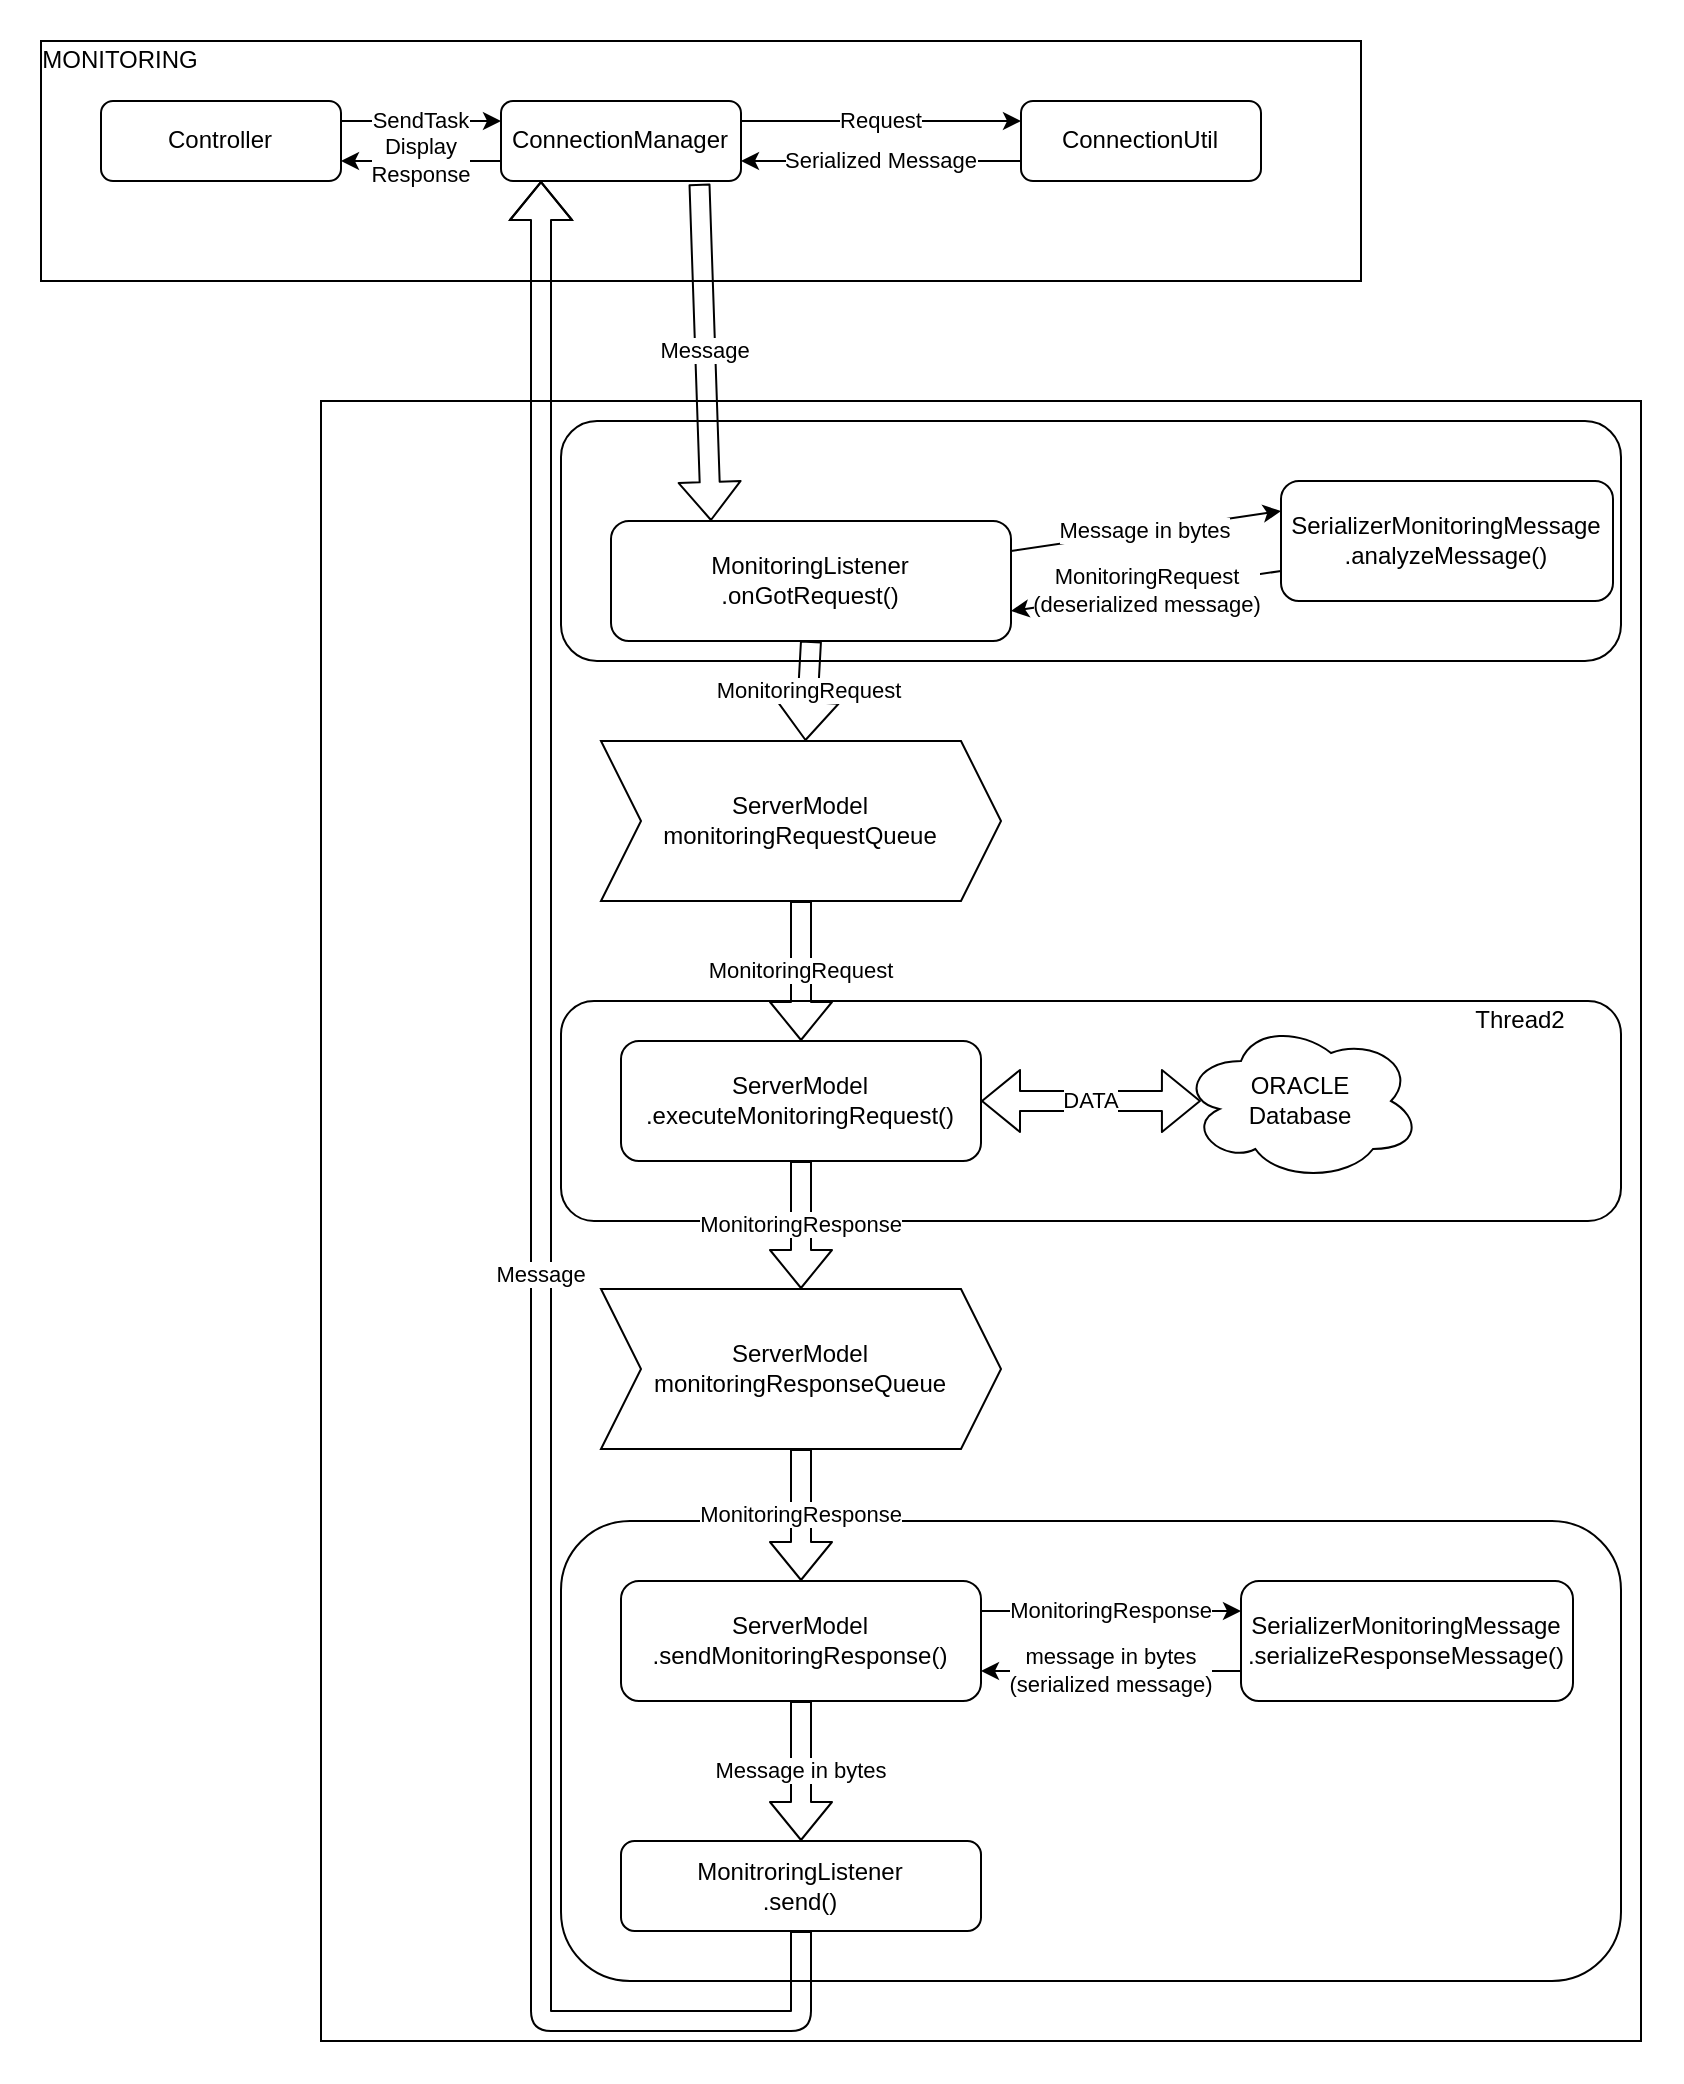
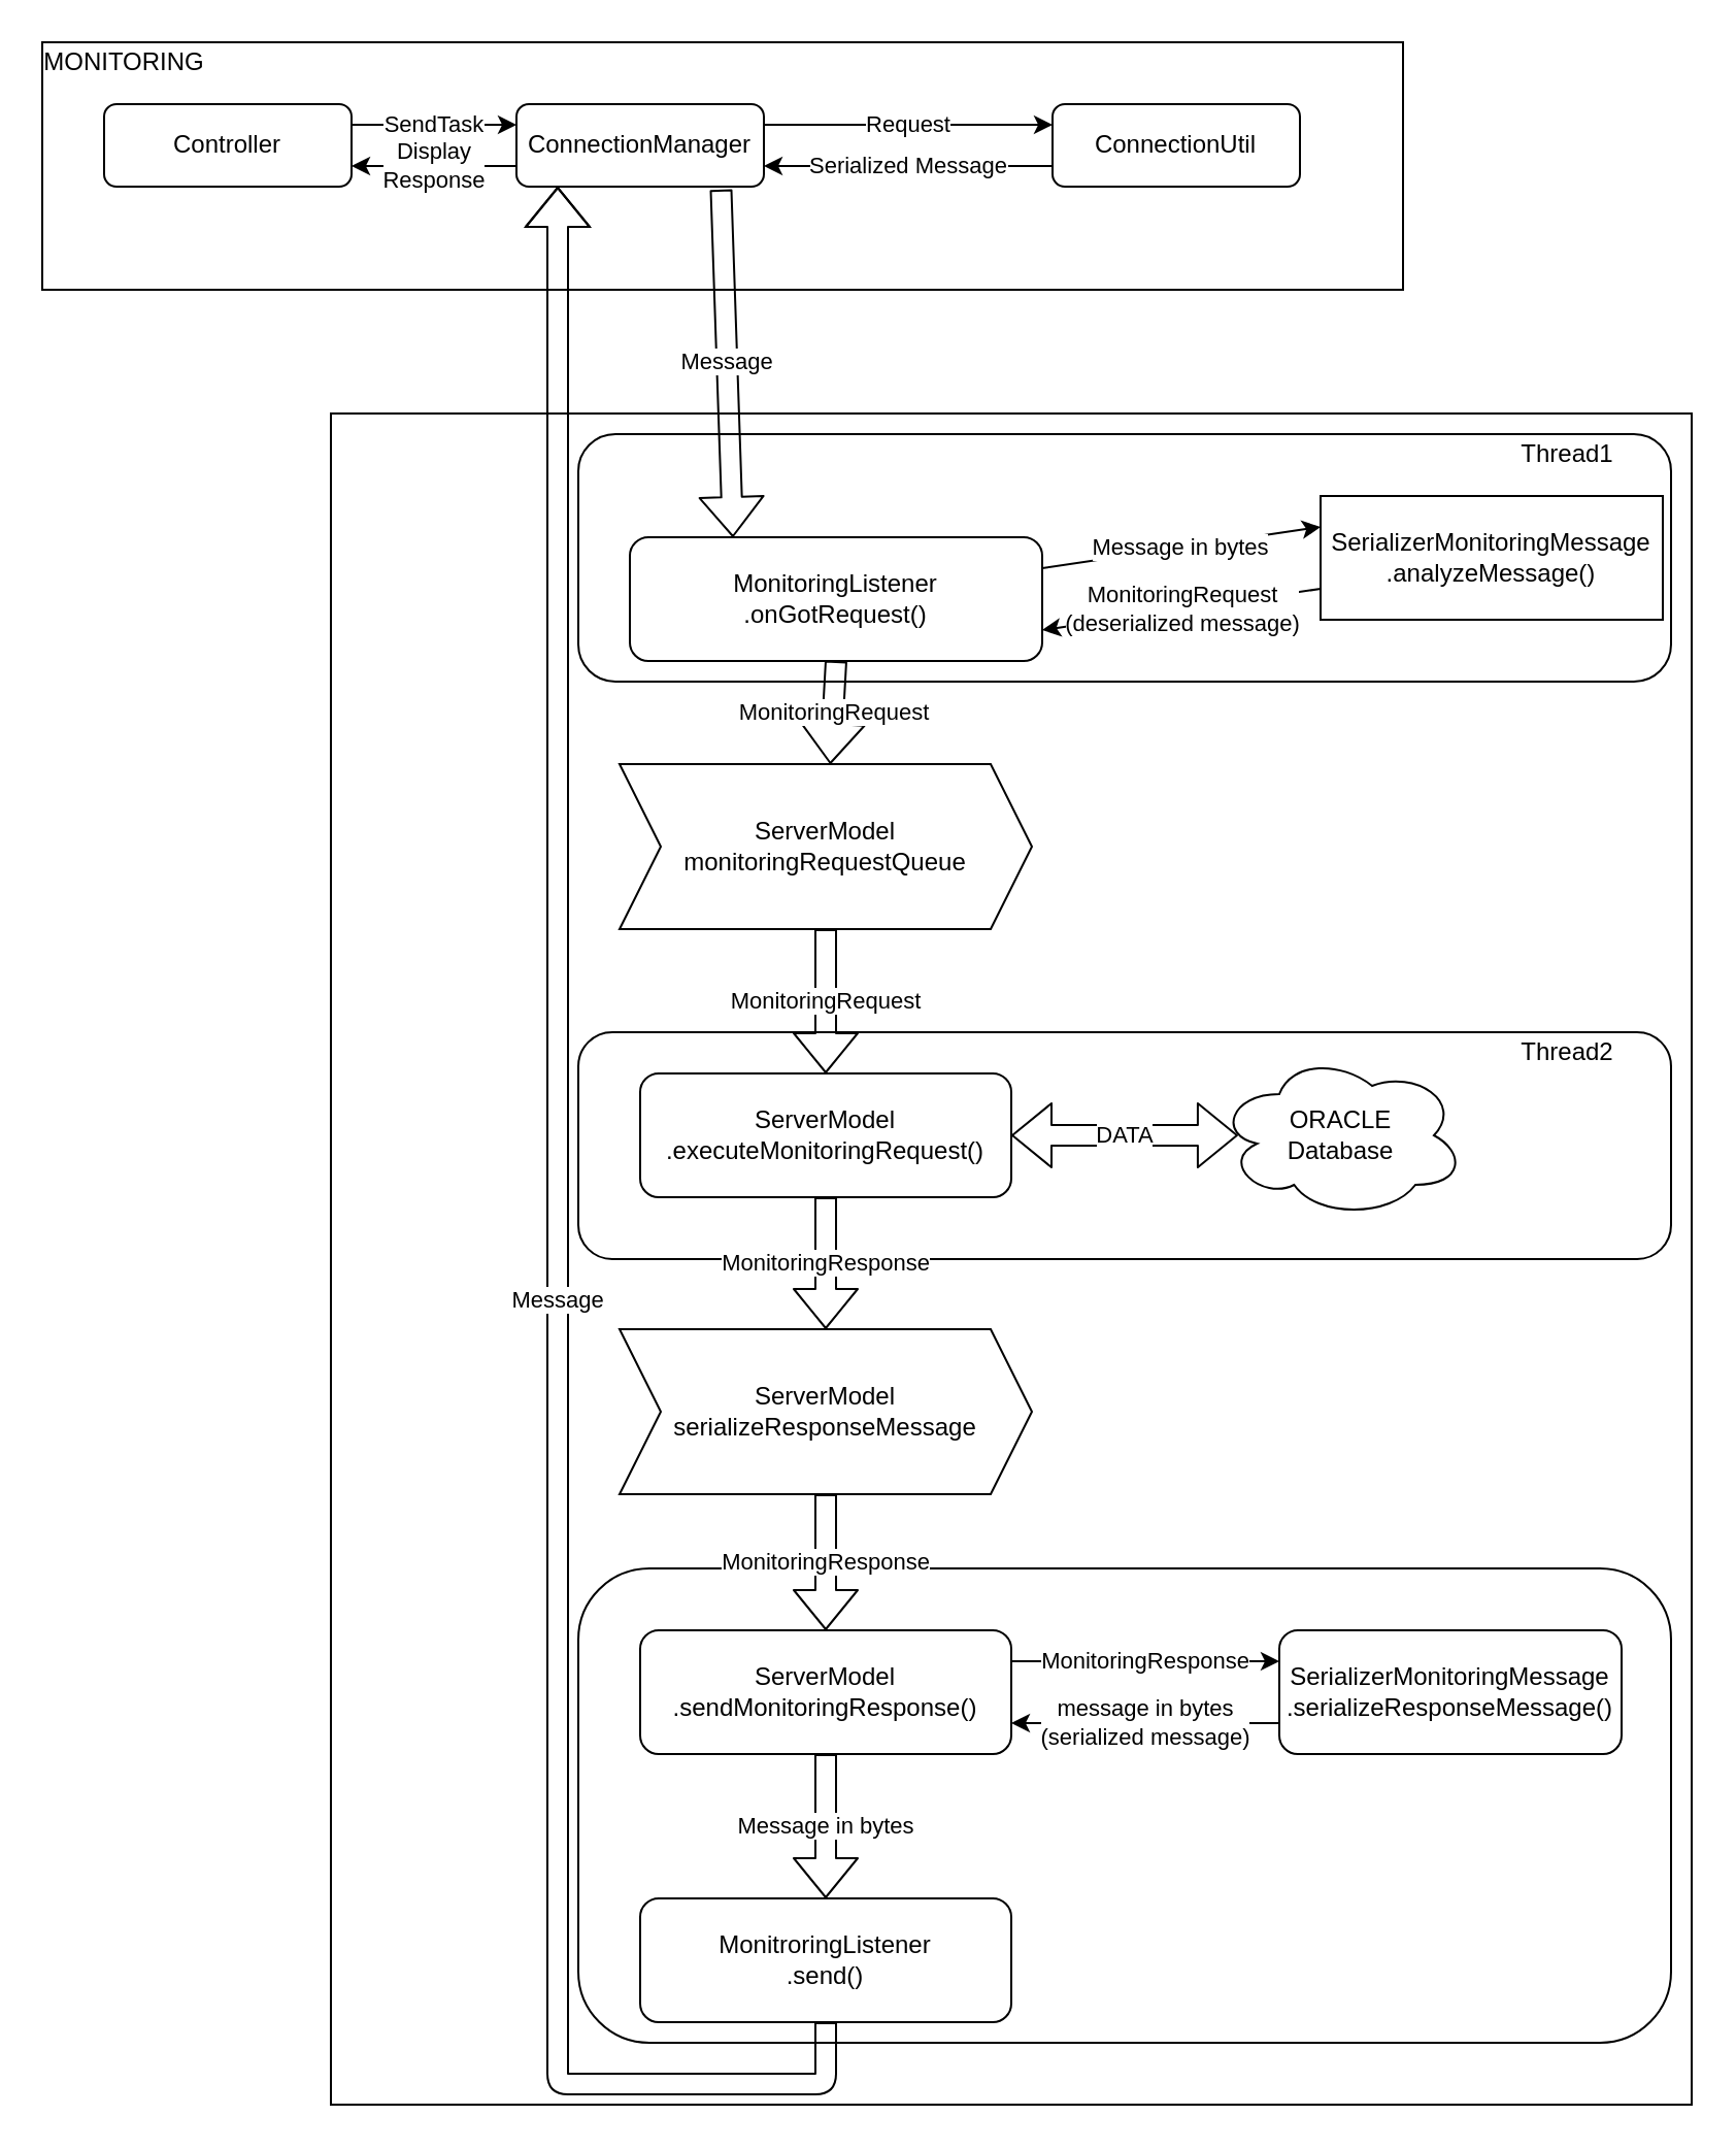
  <mxCell id="0" />
  <mxCell id="1" parent="0" />
  <mxCell id="2" value="" style="rounded=0;whiteSpace=wrap;html=1;" vertex="1" parent="1"><mxGeometry x="160" y="200" width="660" height="820" as="geometry" /></mxCell>
  <mxCell id="3" value="" style="rounded=1;whiteSpace=wrap;html=1;" vertex="1" parent="1"><mxGeometry x="280" y="760" width="530" height="230" as="geometry" /></mxCell>
  <mxCell id="4" value="" style="rounded=1;whiteSpace=wrap;html=1;" vertex="1" parent="1"><mxGeometry x="280" y="500" width="530" height="110" as="geometry" /></mxCell>
  <mxCell id="5" value="" style="rounded=1;whiteSpace=wrap;html=1;" vertex="1" parent="1"><mxGeometry x="280" y="210" width="530" height="120" as="geometry" /></mxCell>
  <mxCell id="6" value="" style="rounded=0;whiteSpace=wrap;html=1;" vertex="1" parent="1"><mxGeometry y="20" width="660" height="120" as="geometry" x="20" /></mxCell>
  <mxCell id="7" value="Controller" style="rounded=1;whiteSpace=wrap;html=1;fontSize=12;glass=0;strokeWidth=1;shadow=0;" parent="1" vertex="1"><mxGeometry x="50" y="50" width="120" height="40" as="geometry" /></mxCell>
  <mxCell id="8" value="ConnectionManager" style="rounded=1;whiteSpace=wrap;html=1;" vertex="1" parent="1"><mxGeometry x="250" y="50" width="120" height="40" as="geometry" /></mxCell>
  <mxCell id="9" value="ConnectionUtil" style="rounded=1;whiteSpace=wrap;html=1;" vertex="1" parent="1"><mxGeometry x="510" y="50" width="120" height="40" as="geometry" /></mxCell>
  <mxCell id="10" value="SendTask" style="endArrow=classic;html=1;exitX=1;exitY=0.25;exitDx=0;exitDy=0;entryX=0;entryY=0.25;entryDx=0;entryDy=0;" edge="1" parent="1" source="7" target="8"><mxGeometry width="50" height="50" relative="1" as="geometry"><mxPoint x="320" y="250" as="sourcePoint" /><mxPoint x="370" y="200" as="targetPoint" /><Array as="points" /></mxGeometry></mxCell>
  <mxCell id="11" value="Request" style="endArrow=classic;html=1;exitX=1;exitY=0.25;exitDx=0;exitDy=0;entryX=0;entryY=0.25;entryDx=0;entryDy=0;" edge="1" parent="1" source="8" target="9"><mxGeometry width="50" height="50" relative="1" as="geometry"><mxPoint x="320" y="250" as="sourcePoint" /><mxPoint x="370" y="200" as="targetPoint" /></mxGeometry></mxCell>
  <mxCell id="12" value="Serialized Message" style="endArrow=classic;html=1;exitX=0;exitY=0.75;exitDx=0;exitDy=0;entryX=1;entryY=0.75;entryDx=0;entryDy=0;" edge="1" parent="1" source="9" target="8"><mxGeometry width="50" height="50" relative="1" as="geometry"><mxPoint x="320" y="250" as="sourcePoint" /><mxPoint x="370" y="200" as="targetPoint" /></mxGeometry></mxCell>
  <mxCell id="13" value="MonitoringListener&lt;br&gt;.onGotRequest()" style="rounded=1;whiteSpace=wrap;html=1;" vertex="1" parent="1"><mxGeometry x="305" y="260" width="200" height="60" as="geometry" /></mxCell>
  <mxCell id="14" value="Message" style="shape=flexArrow;endArrow=classic;html=1;entryX=0.25;entryY=0;entryDx=0;entryDy=0;exitX=0.827;exitY=1.036;exitDx=0;exitDy=0;exitPerimeter=0;" edge="1" parent="1" source="8" target="13"><mxGeometry width="50" height="50" relative="1" as="geometry"><mxPoint x="150" y="150" as="sourcePoint" /><mxPoint x="150" y="190" as="targetPoint" /></mxGeometry></mxCell>
- <mxCell id="15" value="SerializerMonitoringMessage&lt;br&gt;.analyzeMessage()" style="rounded=1;whiteSpace=wrap;html=1;" vertex="1" parent="1"><mxGeometry x="640" y="240" width="166" height="60" as="geometry" /></mxCell>
+ <mxCell id="15" value="SerializerMonitoringMessage&lt;br&gt;.analyzeMessage()" style="whiteSpace=wrap;html=1;rounded=0;" vertex="1" parent="1"><mxGeometry x="640" y="240" width="166" height="60" as="geometry" /></mxCell>
  <mxCell id="16" value="Message in bytes" style="endArrow=classic;html=1;exitX=1;exitY=0.25;exitDx=0;exitDy=0;entryX=0;entryY=0.25;entryDx=0;entryDy=0;" edge="1" parent="1" source="13" target="15"><mxGeometry width="50" height="50" relative="1" as="geometry"><mxPoint x="320" y="250" as="sourcePoint" /><mxPoint x="370" y="200" as="targetPoint" /></mxGeometry></mxCell>
  <mxCell id="17" value="MonitoringRequest&lt;br&gt;(deserialized message)" style="endArrow=classic;html=1;exitX=0;exitY=0.75;exitDx=0;exitDy=0;entryX=1;entryY=0.75;entryDx=0;entryDy=0;" edge="1" parent="1" source="15" target="13"><mxGeometry width="50" height="50" relative="1" as="geometry"><mxPoint x="320" y="250" as="sourcePoint" /><mxPoint x="370" y="200" as="targetPoint" /></mxGeometry></mxCell>
  <mxCell id="18" value="ServerModel&lt;br&gt;monitoringRequestQueue" style="shape=step;perimeter=stepPerimeter;whiteSpace=wrap;html=1;fixedSize=1;" vertex="1" parent="1"><mxGeometry x="300" y="370" width="200" height="80" as="geometry" /></mxCell>
  <mxCell id="19" value="MonitoringRequest" style="shape=flexArrow;endArrow=classic;html=1;exitX=0.5;exitY=1;exitDx=0;exitDy=0;" edge="1" parent="1" source="13" target="18"><mxGeometry width="50" height="50" relative="1" as="geometry"><mxPoint x="400" y="310" as="sourcePoint" /><mxPoint x="450" y="260" as="targetPoint" /></mxGeometry></mxCell>
  <mxCell id="20" value="ServerModel&lt;br&gt;.executeMonitoringRequest()" style="rounded=1;whiteSpace=wrap;html=1;" vertex="1" parent="1"><mxGeometry x="310" y="520" width="180" height="60" as="geometry" /></mxCell>
  <mxCell id="21" value="MonitoringRequest" style="shape=flexArrow;endArrow=classic;html=1;exitX=0.5;exitY=1;exitDx=0;exitDy=0;" edge="1" parent="1" source="18" target="20"><mxGeometry width="50" height="50" relative="1" as="geometry"><mxPoint x="590" y="460" as="sourcePoint" /><mxPoint x="640" y="410" as="targetPoint" /></mxGeometry></mxCell>
  <mxCell id="22" value="ORACLE&lt;br&gt;Database" style="ellipse;shape=cloud;whiteSpace=wrap;html=1;" vertex="1" parent="1"><mxGeometry x="590" y="510" width="120" height="80" as="geometry" /></mxCell>
  <mxCell id="23" value="DATA" style="shape=flexArrow;endArrow=classic;startArrow=classic;html=1;exitX=1;exitY=0.5;exitDx=0;exitDy=0;entryX=0.083;entryY=0.5;entryDx=0;entryDy=0;entryPerimeter=0;" edge="1" parent="1" source="20" target="22"><mxGeometry width="50" height="50" relative="1" as="geometry"><mxPoint x="510" y="580" as="sourcePoint" /><mxPoint x="560" y="530" as="targetPoint" /></mxGeometry></mxCell>
- <mxCell id="24" value="ServerModel&lt;br&gt;monitoringResponseQueue" style="shape=step;perimeter=stepPerimeter;whiteSpace=wrap;html=1;fixedSize=1;" vertex="1" parent="1"><mxGeometry x="300" y="644" width="200" height="80" as="geometry" /></mxCell>
+ <mxCell id="24" value="ServerModel&lt;br&gt;serializeResponseMessage" style="shape=step;perimeter=stepPerimeter;whiteSpace=wrap;html=1;fixedSize=1;" vertex="1" parent="1"><mxGeometry x="300" y="644" width="200" height="80" as="geometry" /></mxCell>
  <mxCell id="25" value="MonitoringResponse" style="shape=flexArrow;endArrow=classic;html=1;exitX=0.5;exitY=1;exitDx=0;exitDy=0;entryX=0.5;entryY=0;entryDx=0;entryDy=0;" edge="1" parent="1" source="20" target="24"><mxGeometry width="50" height="50" relative="1" as="geometry"><mxPoint x="400" y="540" as="sourcePoint" /><mxPoint x="450" y="490" as="targetPoint" /></mxGeometry></mxCell>
  <mxCell id="26" value="ServerModel&lt;br&gt;.sendMonitoringResponse()" style="rounded=1;whiteSpace=wrap;html=1;" vertex="1" parent="1"><mxGeometry x="310" y="790" width="180" height="60" as="geometry" /></mxCell>
  <mxCell id="27" value="MonitoringResponse" style="shape=flexArrow;endArrow=classic;html=1;exitX=0.5;exitY=1;exitDx=0;exitDy=0;entryX=0.5;entryY=0;entryDx=0;entryDy=0;" edge="1" parent="1" source="24" target="26"><mxGeometry width="50" height="50" relative="1" as="geometry"><mxPoint x="530" y="750" as="sourcePoint" /><mxPoint x="530" y="814" as="targetPoint" /></mxGeometry></mxCell>
  <mxCell id="28" value="SerializerMonitoringMessage&lt;br&gt;.serializeResponseMessage()" style="rounded=1;whiteSpace=wrap;html=1;" vertex="1" parent="1"><mxGeometry x="620" y="790" width="166" height="60" as="geometry" /></mxCell>
  <mxCell id="29" value="MonitoringResponse" style="endArrow=classic;html=1;exitX=1;exitY=0.25;exitDx=0;exitDy=0;entryX=0;entryY=0.25;entryDx=0;entryDy=0;" edge="1" parent="1" source="26" target="28"><mxGeometry width="50" height="50" relative="1" as="geometry"><mxPoint x="400" y="690" as="sourcePoint" /><mxPoint x="450" y="640" as="targetPoint" /></mxGeometry></mxCell>
  <mxCell id="30" value="message in bytes&lt;br&gt;(serialized message)" style="endArrow=classic;html=1;exitX=0;exitY=0.75;exitDx=0;exitDy=0;entryX=1;entryY=0.75;entryDx=0;entryDy=0;" edge="1" parent="1" source="28" target="26"><mxGeometry width="50" height="50" relative="1" as="geometry"><mxPoint x="400" y="690" as="sourcePoint" /><mxPoint x="450" y="640" as="targetPoint" /></mxGeometry></mxCell>
  <mxCell id="31" value="Message in bytes" style="shape=flexArrow;endArrow=classic;html=1;entryX=0.5;entryY=0;entryDx=0;entryDy=0;exitX=0.5;exitY=1;exitDx=0;exitDy=0;" edge="1" parent="1" source="26" target="32"><mxGeometry width="50" height="50" relative="1" as="geometry"><mxPoint x="397" y="870" as="sourcePoint" /><mxPoint x="410" y="890" as="targetPoint" /></mxGeometry></mxCell>
- <mxCell id="32" value="MonitroringListener&lt;br&gt;.send()" style="rounded=1;whiteSpace=wrap;html=1;" vertex="1" parent="1"><mxGeometry x="310" y="920" width="180" height="45" as="geometry" /></mxCell>
+ <mxCell id="32" value="MonitroringListener&lt;br&gt;.send()" style="rounded=1;whiteSpace=wrap;html=1;" vertex="1" parent="1"><mxGeometry x="310" y="920" width="180" height="60" as="geometry" /></mxCell>
  <mxCell id="33" value="Message" style="shape=flexArrow;endArrow=classic;html=1;exitX=0.5;exitY=1;exitDx=0;exitDy=0;" edge="1" parent="1" source="32"><mxGeometry width="50" height="50" relative="1" as="geometry"><mxPoint x="560" y="470" as="sourcePoint" /><mxPoint x="270" y="90" as="targetPoint" /><Array as="points"><mxPoint x="400" y="1010" /><mxPoint x="270" y="1010" /></Array></mxGeometry></mxCell>
  <mxCell id="34" value="MONITORING" style="text;html=1;strokeColor=none;fillColor=none;align=center;verticalAlign=middle;whiteSpace=wrap;rounded=0;" vertex="1" parent="1"><mxGeometry x="40" y="20" width="40" height="20" as="geometry" /></mxCell>
  <mxCell id="35" value="Display&lt;br&gt;Response" style="endArrow=classic;html=1;entryX=1;entryY=0.75;entryDx=0;entryDy=0;exitX=0;exitY=0.75;exitDx=0;exitDy=0;" edge="1" parent="1" source="8" target="7"><mxGeometry width="50" height="50" relative="1" as="geometry"><mxPoint x="190" y="120" as="sourcePoint" /><mxPoint x="240" y="70" as="targetPoint" /></mxGeometry></mxCell>
+ <mxCell id="36" value="Thread1" style="text;html=1;strokeColor=none;fillColor=none;align=center;verticalAlign=middle;whiteSpace=wrap;rounded=0;" vertex="1" parent="1"><mxGeometry x="740" y="210" width="40" height="20" as="geometry" /></mxCell>
  <mxCell id="37" value="Thread2" style="text;html=1;strokeColor=none;fillColor=none;align=center;verticalAlign=middle;whiteSpace=wrap;rounded=0;" vertex="1" parent="1"><mxGeometry x="740" y="500" width="40" height="20" as="geometry" /></mxCell>
